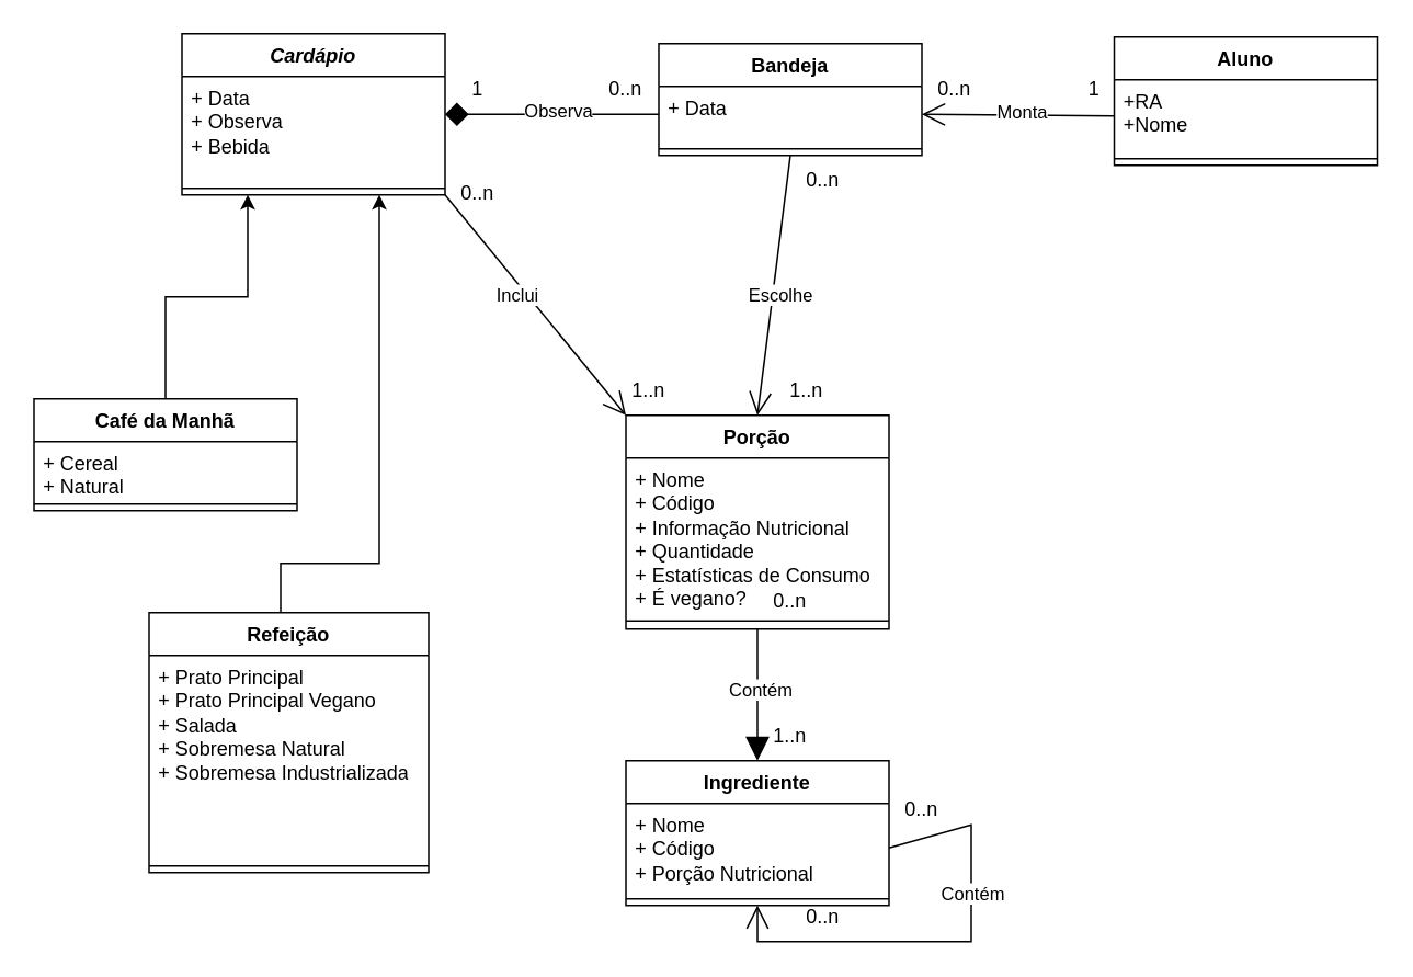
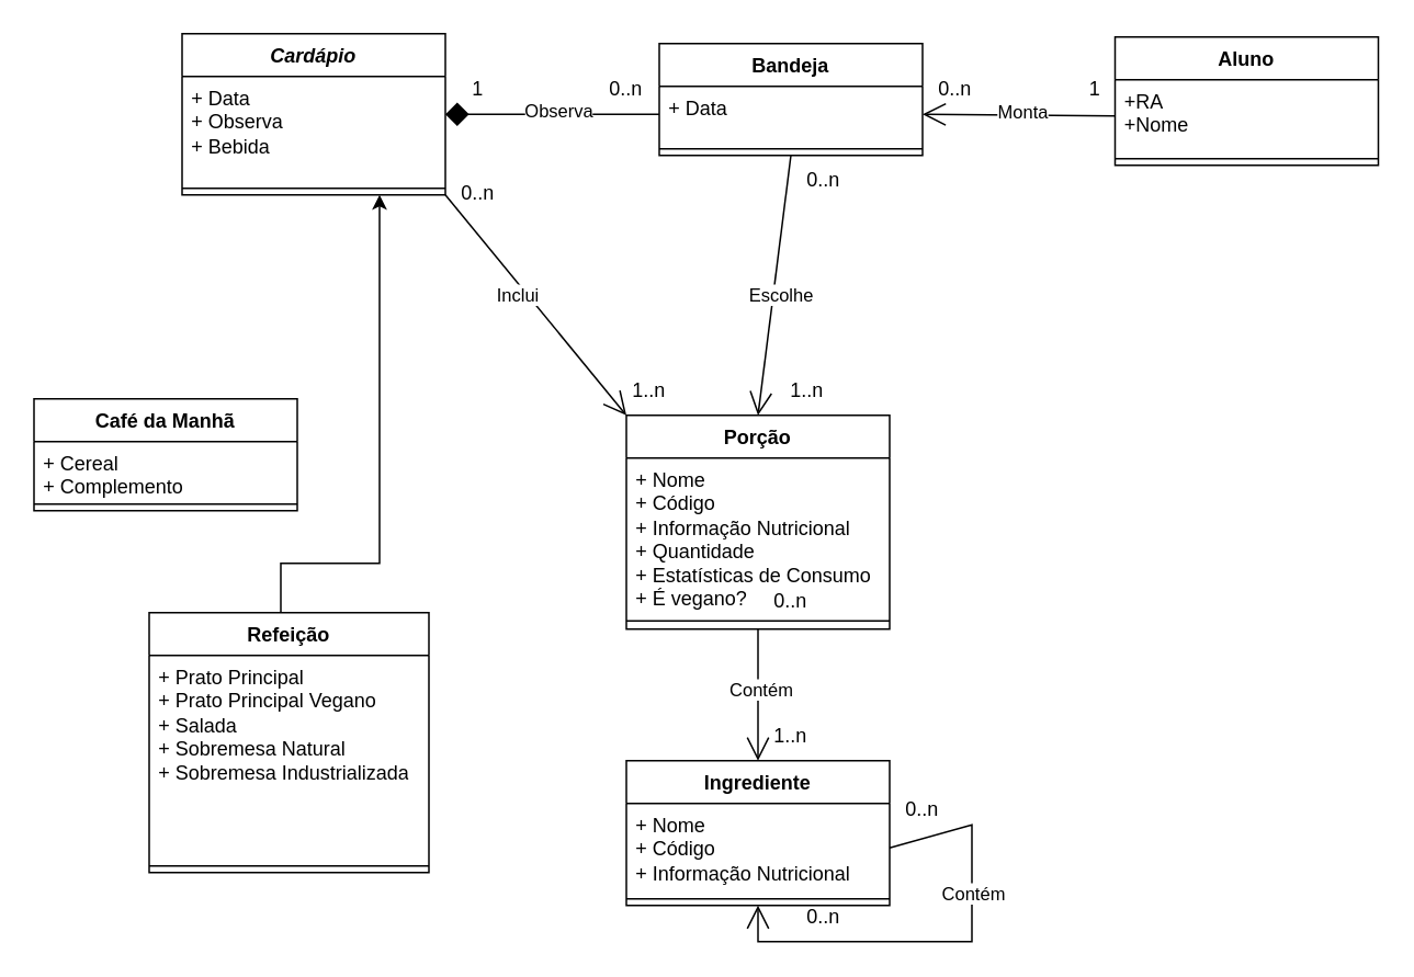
  <mxCell id="0" />
  <mxCell id="1" parent="0" />
  <mxCell id="2" value="" style="endArrow=open;endFill=1;endSize=12;html=1;rounded=0;entryX=1;entryY=0.5;entryDx=0;entryDy=0;exitX=0;exitY=0.5;exitDx=0;exitDy=0;" parent="1" source="22" target="19" edge="1"><mxGeometry width="160" relative="1" as="geometry"><mxPoint x="670" y="92" as="sourcePoint" /><mxPoint x="584" y="94" as="targetPoint" /></mxGeometry></mxCell>
  <mxCell id="3" value="Monta" style="edgeLabel;html=1;align=center;verticalAlign=middle;resizable=0;points=[];" parent="2" vertex="1" connectable="0"><mxGeometry x="-0.02" y="-2" relative="1" as="geometry"><mxPoint as="offset" /></mxGeometry></mxCell>
  <mxCell id="4" value="" style="endArrow=diamond;endFill=1;endSize=12;html=1;rounded=0;exitX=0;exitY=0.5;exitDx=0;exitDy=0;entryX=1;entryY=0.5;entryDx=0;entryDy=0;" parent="1" source="19" target="24" edge="1"><mxGeometry width="160" relative="1" as="geometry"><mxPoint x="424" y="94" as="sourcePoint" /><mxPoint x="270" y="94" as="targetPoint" /></mxGeometry></mxCell>
  <mxCell id="5" value="Observa" style="edgeLabel;html=1;align=center;verticalAlign=middle;resizable=0;points=[];" parent="4" vertex="1" connectable="0"><mxGeometry x="-0.049" y="-3" relative="1" as="geometry"><mxPoint as="offset" /></mxGeometry></mxCell>
  <mxCell id="6" value="" style="endArrow=open;endFill=1;endSize=12;html=1;rounded=0;entryX=0.5;entryY=0;entryDx=0;entryDy=0;exitX=0.5;exitY=1;exitDx=0;exitDy=0;" parent="1" source="18" edge="1"><mxGeometry width="160" relative="1" as="geometry"><mxPoint x="504" y="166" as="sourcePoint" /><mxPoint x="460" y="252" as="targetPoint" /></mxGeometry></mxCell>
  <mxCell id="7" value="" style="endArrow=open;endFill=1;endSize=12;html=1;rounded=0;exitX=1;exitY=1;exitDx=0;exitDy=0;entryX=0;entryY=0;entryDx=0;entryDy=0;" parent="1" source="24" edge="1"><mxGeometry width="160" relative="1" as="geometry"><mxPoint x="270" y="166" as="sourcePoint" /><mxPoint x="380" y="252" as="targetPoint" /></mxGeometry></mxCell>
- <mxCell id="8" value="" style="endArrow=block;endFill=1;endSize=12;html=1;rounded=0;entryX=0.5;entryY=0;entryDx=0;entryDy=0;exitX=0.5;exitY=1;exitDx=0;exitDy=0;" parent="1" source="27" target="29" edge="1"><mxGeometry width="160" relative="1" as="geometry"><mxPoint x="500" y="362" as="sourcePoint" /><mxPoint x="460" y="463" as="targetPoint" /></mxGeometry></mxCell>
+ <mxCell id="8" value="" style="endArrow=open;endFill=1;endSize=12;html=1;rounded=0;entryX=0.5;entryY=0;entryDx=0;entryDy=0;exitX=0.5;exitY=1;exitDx=0;exitDy=0;" parent="1" source="27" target="29" edge="1"><mxGeometry width="160" relative="1" as="geometry"><mxPoint x="500" y="362" as="sourcePoint" /><mxPoint x="460" y="463" as="targetPoint" /></mxGeometry></mxCell>
  <mxCell id="9" value="Contém" style="edgeLabel;html=1;align=center;verticalAlign=middle;resizable=0;points=[];" parent="8" vertex="1" connectable="0"><mxGeometry x="-0.088" y="1" relative="1" as="geometry"><mxPoint as="offset" /></mxGeometry></mxCell>
- <mxCell id="10" style="edgeStyle=orthogonalEdgeStyle;rounded=0;orthogonalLoop=1;jettySize=auto;html=1;entryX=0.25;entryY=1;entryDx=0;entryDy=0;" parent="1" source="11" target="24" edge="1"><mxGeometry relative="1" as="geometry"><mxPoint x="150" y="166" as="targetPoint" /></mxGeometry></mxCell>
  <mxCell id="11" value="Café da Manhã" style="swimlane;fontStyle=1;align=center;verticalAlign=top;childLayout=stackLayout;horizontal=1;startSize=26;horizontalStack=0;resizeParent=1;resizeParentMax=0;resizeLast=0;collapsible=1;marginBottom=0;whiteSpace=wrap;html=1;" parent="1" vertex="1"><mxGeometry x="20" y="242" width="160" height="68" as="geometry" /></mxCell>
- <mxCell id="12" value="&lt;div&gt;+ Cereal&lt;/div&gt;&lt;div&gt;+ Natural&lt;br&gt;&lt;/div&gt;" style="text;strokeColor=none;fillColor=none;align=left;verticalAlign=top;spacingLeft=4;spacingRight=4;overflow=hidden;rotatable=0;points=[[0,0.5],[1,0.5]];portConstraint=eastwest;whiteSpace=wrap;html=1;" parent="11" vertex="1"><mxGeometry y="26" width="160" height="34" as="geometry" /></mxCell>
+ <mxCell id="12" value="&lt;div&gt;+ Cereal&lt;/div&gt;&lt;div&gt;+ Complemento&lt;br&gt;&lt;/div&gt;" style="text;strokeColor=none;fillColor=none;align=left;verticalAlign=top;spacingLeft=4;spacingRight=4;overflow=hidden;rotatable=0;points=[[0,0.5],[1,0.5]];portConstraint=eastwest;whiteSpace=wrap;html=1;" parent="11" vertex="1"><mxGeometry y="26" width="160" height="34" as="geometry" /></mxCell>
  <mxCell id="13" value="" style="line;strokeWidth=1;fillColor=none;align=left;verticalAlign=middle;spacingTop=-1;spacingLeft=3;spacingRight=3;rotatable=0;labelPosition=right;points=[];portConstraint=eastwest;strokeColor=inherit;" parent="11" vertex="1"><mxGeometry y="60" width="160" height="8" as="geometry" /></mxCell>
  <mxCell id="14" style="edgeStyle=orthogonalEdgeStyle;rounded=0;orthogonalLoop=1;jettySize=auto;html=1;entryX=0.75;entryY=1;entryDx=0;entryDy=0;" parent="1" source="15" target="24" edge="1"><mxGeometry relative="1" as="geometry"><mxPoint x="230" y="166" as="targetPoint" /><Array as="points"><mxPoint x="170" y="342" /><mxPoint x="230" y="342" /></Array></mxGeometry></mxCell>
  <mxCell id="15" value="Refeição" style="swimlane;fontStyle=1;align=center;verticalAlign=top;childLayout=stackLayout;horizontal=1;startSize=26;horizontalStack=0;resizeParent=1;resizeParentMax=0;resizeLast=0;collapsible=1;marginBottom=0;whiteSpace=wrap;html=1;" parent="1" vertex="1"><mxGeometry x="90" y="372" width="170" height="158" as="geometry" /></mxCell>
  <mxCell id="16" value="&lt;div&gt;+ Prato Principal&lt;/div&gt;&lt;div&gt;+ Prato Principal Vegano&lt;/div&gt;&lt;div&gt;+ Salada&lt;/div&gt;&lt;div&gt;+ Sobremesa Natural&lt;/div&gt;&lt;div&gt;+ Sobremesa Industrializada&lt;br&gt;&lt;/div&gt;" style="text;strokeColor=none;fillColor=none;align=left;verticalAlign=top;spacingLeft=4;spacingRight=4;overflow=hidden;rotatable=0;points=[[0,0.5],[1,0.5]];portConstraint=eastwest;whiteSpace=wrap;html=1;" parent="15" vertex="1"><mxGeometry y="26" width="170" height="124" as="geometry" /></mxCell>
  <mxCell id="17" value="" style="line;strokeWidth=1;fillColor=none;align=left;verticalAlign=middle;spacingTop=-1;spacingLeft=3;spacingRight=3;rotatable=0;labelPosition=right;points=[];portConstraint=eastwest;strokeColor=inherit;" parent="15" vertex="1"><mxGeometry y="150" width="170" height="8" as="geometry" /></mxCell>
  <mxCell id="18" value="Bandeja" style="swimlane;fontStyle=1;align=center;verticalAlign=top;childLayout=stackLayout;horizontal=1;startSize=26;horizontalStack=0;resizeParent=1;resizeParentMax=0;resizeLast=0;collapsible=1;marginBottom=0;whiteSpace=wrap;html=1;" parent="1" vertex="1"><mxGeometry x="400" y="26" width="160" height="68" as="geometry" /></mxCell>
  <mxCell id="19" value="&lt;div&gt;+ Data&lt;/div&gt;" style="text;strokeColor=none;fillColor=none;align=left;verticalAlign=top;spacingLeft=4;spacingRight=4;overflow=hidden;rotatable=0;points=[[0,0.5],[1,0.5]];portConstraint=eastwest;whiteSpace=wrap;html=1;" parent="18" vertex="1"><mxGeometry y="26" width="160" height="34" as="geometry" /></mxCell>
  <mxCell id="20" value="" style="line;strokeWidth=1;fillColor=none;align=left;verticalAlign=middle;spacingTop=-1;spacingLeft=3;spacingRight=3;rotatable=0;labelPosition=right;points=[];portConstraint=eastwest;strokeColor=inherit;" parent="18" vertex="1"><mxGeometry y="60" width="160" height="8" as="geometry" /></mxCell>
  <mxCell id="21" value="Aluno" style="swimlane;fontStyle=1;align=center;verticalAlign=top;childLayout=stackLayout;horizontal=1;startSize=26;horizontalStack=0;resizeParent=1;resizeParentMax=0;resizeLast=0;collapsible=1;marginBottom=0;whiteSpace=wrap;html=1;" parent="1" vertex="1"><mxGeometry x="677" width="160" height="78" as="geometry" y="22" /></mxCell>
  <mxCell id="22" value="&lt;div&gt;+RA&lt;/div&gt;&lt;div&gt;+Nome&lt;br&gt;&lt;/div&gt;" style="text;strokeColor=none;fillColor=none;align=left;verticalAlign=top;spacingLeft=4;spacingRight=4;overflow=hidden;rotatable=0;points=[[0,0.5],[1,0.5]];portConstraint=eastwest;whiteSpace=wrap;html=1;" parent="21" vertex="1"><mxGeometry y="26" width="160" height="44" as="geometry" /></mxCell>
  <mxCell id="23" value="" style="line;strokeWidth=1;fillColor=none;align=left;verticalAlign=middle;spacingTop=-1;spacingLeft=3;spacingRight=3;rotatable=0;labelPosition=right;points=[];portConstraint=eastwest;strokeColor=inherit;" parent="21" vertex="1"><mxGeometry y="70" width="160" height="8" as="geometry" /></mxCell>
  <mxCell id="24" value="&lt;i&gt;Cardápio&lt;/i&gt;" style="swimlane;fontStyle=1;align=center;verticalAlign=top;childLayout=stackLayout;horizontal=1;startSize=26;horizontalStack=0;resizeParent=1;resizeParentMax=0;resizeLast=0;collapsible=1;marginBottom=0;whiteSpace=wrap;html=1;" parent="1" vertex="1"><mxGeometry x="110" y="20" width="160" height="98" as="geometry" /></mxCell>
  <mxCell id="25" value="&lt;div&gt;+ Data&lt;/div&gt;&lt;div&gt;+ Observa&lt;/div&gt;&lt;div&gt;+ Bebida&lt;br&gt;&lt;/div&gt;&lt;div&gt;&lt;br&gt;&lt;/div&gt;" style="text;strokeColor=none;fillColor=none;align=left;verticalAlign=top;spacingLeft=4;spacingRight=4;overflow=hidden;rotatable=0;points=[[0,0.5],[1,0.5]];portConstraint=eastwest;whiteSpace=wrap;html=1;" parent="24" vertex="1"><mxGeometry y="26" width="160" height="64" as="geometry" /></mxCell>
  <mxCell id="26" value="" style="line;strokeWidth=1;fillColor=none;align=left;verticalAlign=middle;spacingTop=-1;spacingLeft=3;spacingRight=3;rotatable=0;labelPosition=right;points=[];portConstraint=eastwest;strokeColor=inherit;" parent="24" vertex="1"><mxGeometry y="90" width="160" height="8" as="geometry" /></mxCell>
  <mxCell id="27" value="Porção" style="swimlane;fontStyle=1;align=center;verticalAlign=top;childLayout=stackLayout;horizontal=1;startSize=26;horizontalStack=0;resizeParent=1;resizeParentMax=0;resizeLast=0;collapsible=1;marginBottom=0;whiteSpace=wrap;html=1;" parent="1" vertex="1"><mxGeometry x="380" y="252" width="160" height="130" as="geometry" /></mxCell>
  <mxCell id="28" value="&lt;div&gt;+ Nome&lt;/div&gt;&lt;div&gt;+ Código&lt;br&gt;&lt;/div&gt;&lt;div&gt;+ Informação Nutricional&lt;/div&gt;&lt;div&gt;+ Quantidade&lt;br&gt;&lt;/div&gt;&lt;div&gt;+ Estatísticas de Consumo&lt;/div&gt;&lt;div&gt;+ É vegano?&lt;br&gt;&lt;/div&gt;" style="text;strokeColor=none;fillColor=none;align=left;verticalAlign=top;spacingLeft=4;spacingRight=4;overflow=hidden;rotatable=0;points=[[0,0.5],[1,0.5]];portConstraint=eastwest;whiteSpace=wrap;html=1;" parent="27" vertex="1"><mxGeometry y="26" width="160" height="104" as="geometry" /></mxCell>
  <mxCell id="29" value="Ingrediente" style="swimlane;fontStyle=1;align=center;verticalAlign=top;childLayout=stackLayout;horizontal=1;startSize=26;horizontalStack=0;resizeParent=1;resizeParentMax=0;resizeLast=0;collapsible=1;marginBottom=0;whiteSpace=wrap;html=1;" parent="1" vertex="1"><mxGeometry x="380" y="462" width="160" height="88" as="geometry" /></mxCell>
- <mxCell id="30" value="&lt;div&gt;+ Nome&lt;/div&gt;&lt;div&gt;+ Código&lt;br&gt;&lt;/div&gt;&lt;div&gt;+ Porção Nutricional&lt;/div&gt;" style="text;strokeColor=none;fillColor=none;align=left;verticalAlign=top;spacingLeft=4;spacingRight=4;overflow=hidden;rotatable=0;points=[[0,0.5],[1,0.5]];portConstraint=eastwest;whiteSpace=wrap;html=1;" parent="29" vertex="1"><mxGeometry y="26" width="160" height="54" as="geometry" /></mxCell>
+ <mxCell id="30" value="&lt;div&gt;+ Nome&lt;/div&gt;&lt;div&gt;+ Código&lt;br&gt;&lt;/div&gt;&lt;div&gt;+ Informação Nutricional&lt;/div&gt;" style="text;strokeColor=none;fillColor=none;align=left;verticalAlign=top;spacingLeft=4;spacingRight=4;overflow=hidden;rotatable=0;points=[[0,0.5],[1,0.5]];portConstraint=eastwest;whiteSpace=wrap;html=1;" parent="29" vertex="1"><mxGeometry y="26" width="160" height="54" as="geometry" /></mxCell>
  <mxCell id="31" value="" style="line;strokeWidth=1;fillColor=none;align=left;verticalAlign=middle;spacingTop=-1;spacingLeft=3;spacingRight=3;rotatable=0;labelPosition=right;points=[];portConstraint=eastwest;strokeColor=inherit;" parent="29" vertex="1"><mxGeometry y="80" width="160" height="8" as="geometry" /></mxCell>
  <mxCell id="32" value="" style="endArrow=open;endFill=1;endSize=12;html=1;rounded=0;exitX=1;exitY=0.5;exitDx=0;exitDy=0;entryX=0.5;entryY=1;entryDx=0;entryDy=0;" parent="29" source="30" target="29" edge="1"><mxGeometry width="160" relative="1" as="geometry"><mxPoint x="160" y="73" as="sourcePoint" /><mxPoint x="120" y="120" as="targetPoint" /><Array as="points"><mxPoint x="210" y="39" /><mxPoint x="210" y="110" /><mxPoint x="80" y="110" /></Array></mxGeometry></mxCell>
  <mxCell id="33" value="Inclui" style="edgeLabel;html=1;align=center;verticalAlign=middle;resizable=0;points=[];" parent="1" vertex="1" connectable="0"><mxGeometry x="329.995" y="181.998" as="geometry"><mxPoint x="-16" y="-3" as="offset" /></mxGeometry></mxCell>
  <mxCell id="34" value="Escolhe" style="edgeLabel;html=1;align=center;verticalAlign=middle;resizable=0;points=[];" parent="1" vertex="1" connectable="0"><mxGeometry x="489.995" y="181.998" as="geometry"><mxPoint x="-16" y="-3" as="offset" /></mxGeometry></mxCell>
  <mxCell id="35" value="Contém" style="edgeLabel;html=1;align=center;verticalAlign=middle;resizable=0;points=[];" parent="1" vertex="1" connectable="0"><mxGeometry x="590" y="542.002" as="geometry" /></mxCell>
  <mxCell id="36" value="1" style="text;html=1;strokeColor=none;fillColor=none;align=center;verticalAlign=middle;whiteSpace=wrap;rounded=0;" parent="1" vertex="1"><mxGeometry x="635" y="39" width="60" height="30" as="geometry" /></mxCell>
  <mxCell id="37" value="0..n" style="text;html=1;strokeColor=none;fillColor=none;align=center;verticalAlign=middle;whiteSpace=wrap;rounded=0;" parent="1" vertex="1"><mxGeometry x="550" y="39" width="60" height="30" as="geometry" /></mxCell>
  <mxCell id="38" value="0..n" style="text;html=1;strokeColor=none;fillColor=none;align=center;verticalAlign=middle;whiteSpace=wrap;rounded=0;" parent="1" vertex="1"><mxGeometry x="350" y="39" width="60" height="30" as="geometry" /></mxCell>
  <mxCell id="39" value="1" style="text;html=1;strokeColor=none;fillColor=none;align=center;verticalAlign=middle;whiteSpace=wrap;rounded=0;" parent="1" vertex="1"><mxGeometry x="260" y="39" width="60" height="30" as="geometry" /></mxCell>
  <mxCell id="40" value="0..n" style="text;html=1;strokeColor=none;fillColor=none;align=center;verticalAlign=middle;whiteSpace=wrap;rounded=0;" parent="1" vertex="1"><mxGeometry x="470" y="94" width="60" height="30" as="geometry" /></mxCell>
  <mxCell id="41" value="1..n" style="text;html=1;strokeColor=none;fillColor=none;align=center;verticalAlign=middle;whiteSpace=wrap;rounded=0;" parent="1" vertex="1"><mxGeometry x="460" y="222" width="60" height="30" as="geometry" /></mxCell>
  <mxCell id="42" value="1..n" style="text;html=1;strokeColor=none;fillColor=none;align=center;verticalAlign=middle;whiteSpace=wrap;rounded=0;" parent="1" vertex="1"><mxGeometry x="364" y="222" width="60" height="30" as="geometry" /></mxCell>
  <mxCell id="43" value="0..n" style="text;html=1;strokeColor=none;fillColor=none;align=center;verticalAlign=middle;whiteSpace=wrap;rounded=0;" parent="1" vertex="1"><mxGeometry x="260" y="102" width="60" height="30" as="geometry" /></mxCell>
  <mxCell id="44" value="0..n" style="text;html=1;strokeColor=none;fillColor=none;align=center;verticalAlign=middle;whiteSpace=wrap;rounded=0;" parent="1" vertex="1"><mxGeometry x="450" y="350" width="60" height="30" as="geometry" /></mxCell>
  <mxCell id="45" value="1..n" style="text;html=1;strokeColor=none;fillColor=none;align=center;verticalAlign=middle;whiteSpace=wrap;rounded=0;" parent="1" vertex="1"><mxGeometry x="450" y="432" width="60" height="30" as="geometry" /></mxCell>
  <mxCell id="46" value="0..n" style="text;html=1;strokeColor=none;fillColor=none;align=center;verticalAlign=middle;whiteSpace=wrap;rounded=0;" parent="1" vertex="1"><mxGeometry x="530" y="477" width="60" height="30" as="geometry" /></mxCell>
  <mxCell id="47" value="0..n" style="text;html=1;strokeColor=none;fillColor=none;align=center;verticalAlign=middle;whiteSpace=wrap;rounded=0;" parent="1" vertex="1"><mxGeometry x="470" y="542" width="60" height="30" as="geometry" /></mxCell>
  <mxCell id="48" value="" style="line;strokeWidth=1;fillColor=none;align=left;verticalAlign=middle;spacingTop=-1;spacingLeft=3;spacingRight=3;rotatable=0;labelPosition=right;points=[];portConstraint=eastwest;strokeColor=inherit;" parent="1" vertex="1"><mxGeometry x="380" y="362" width="160" height="30" as="geometry" /></mxCell>
